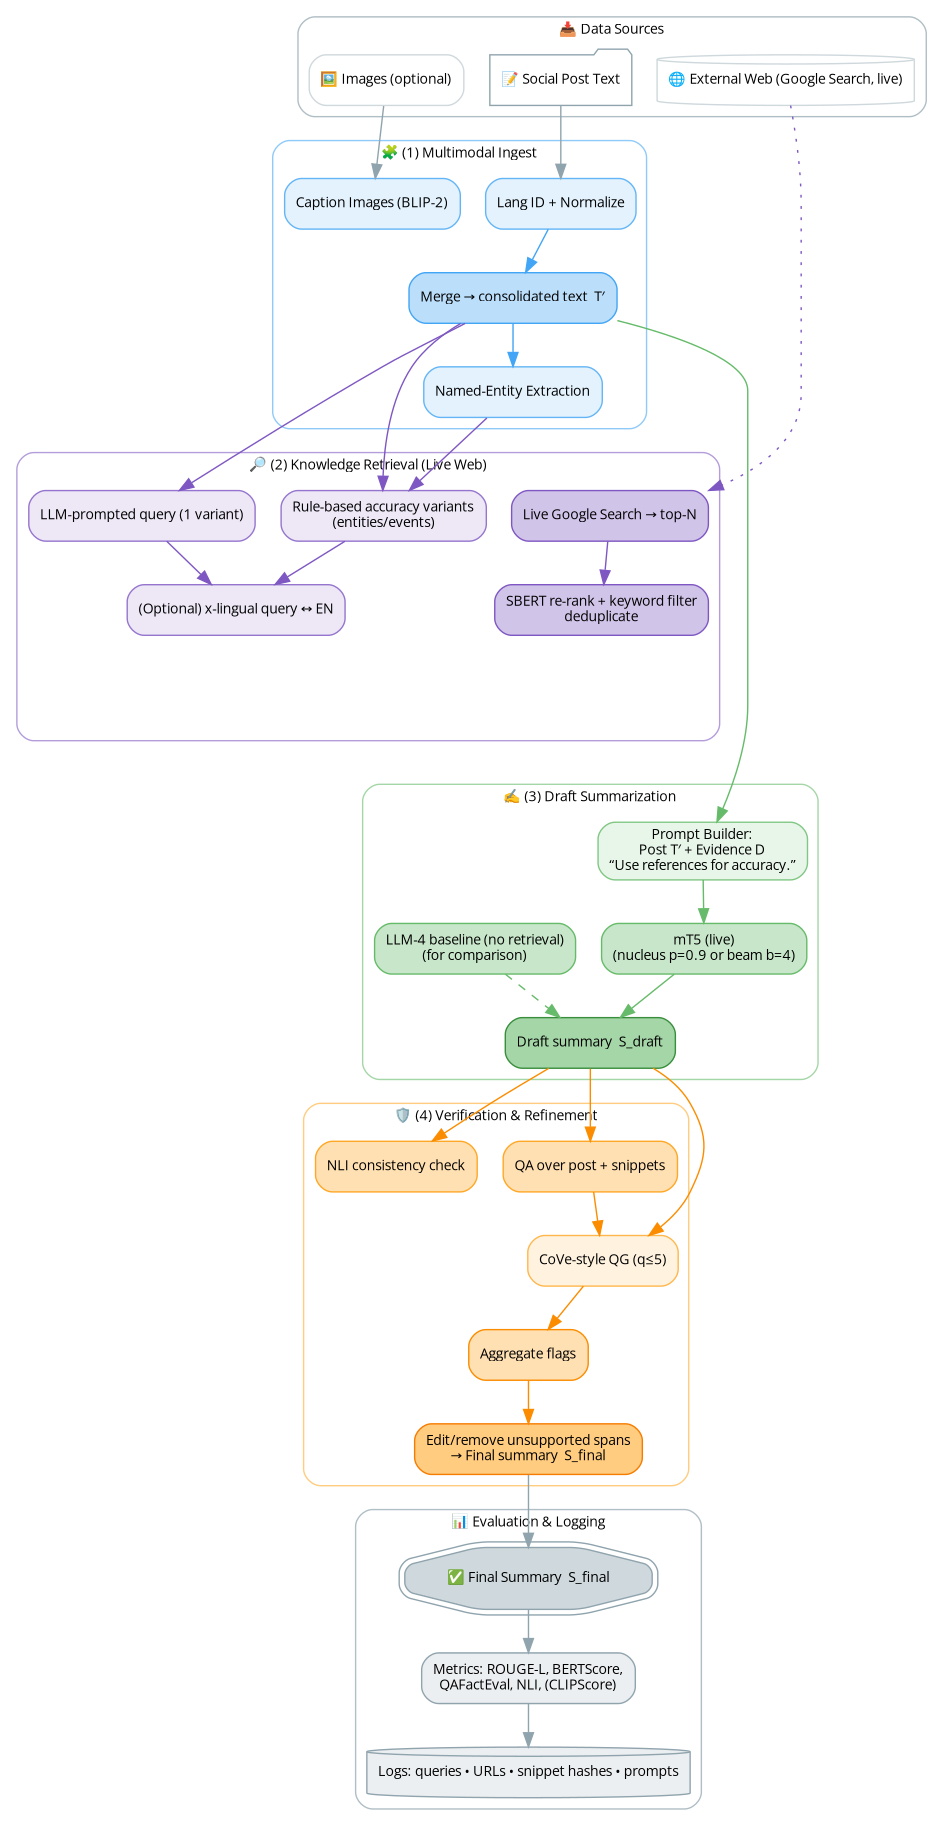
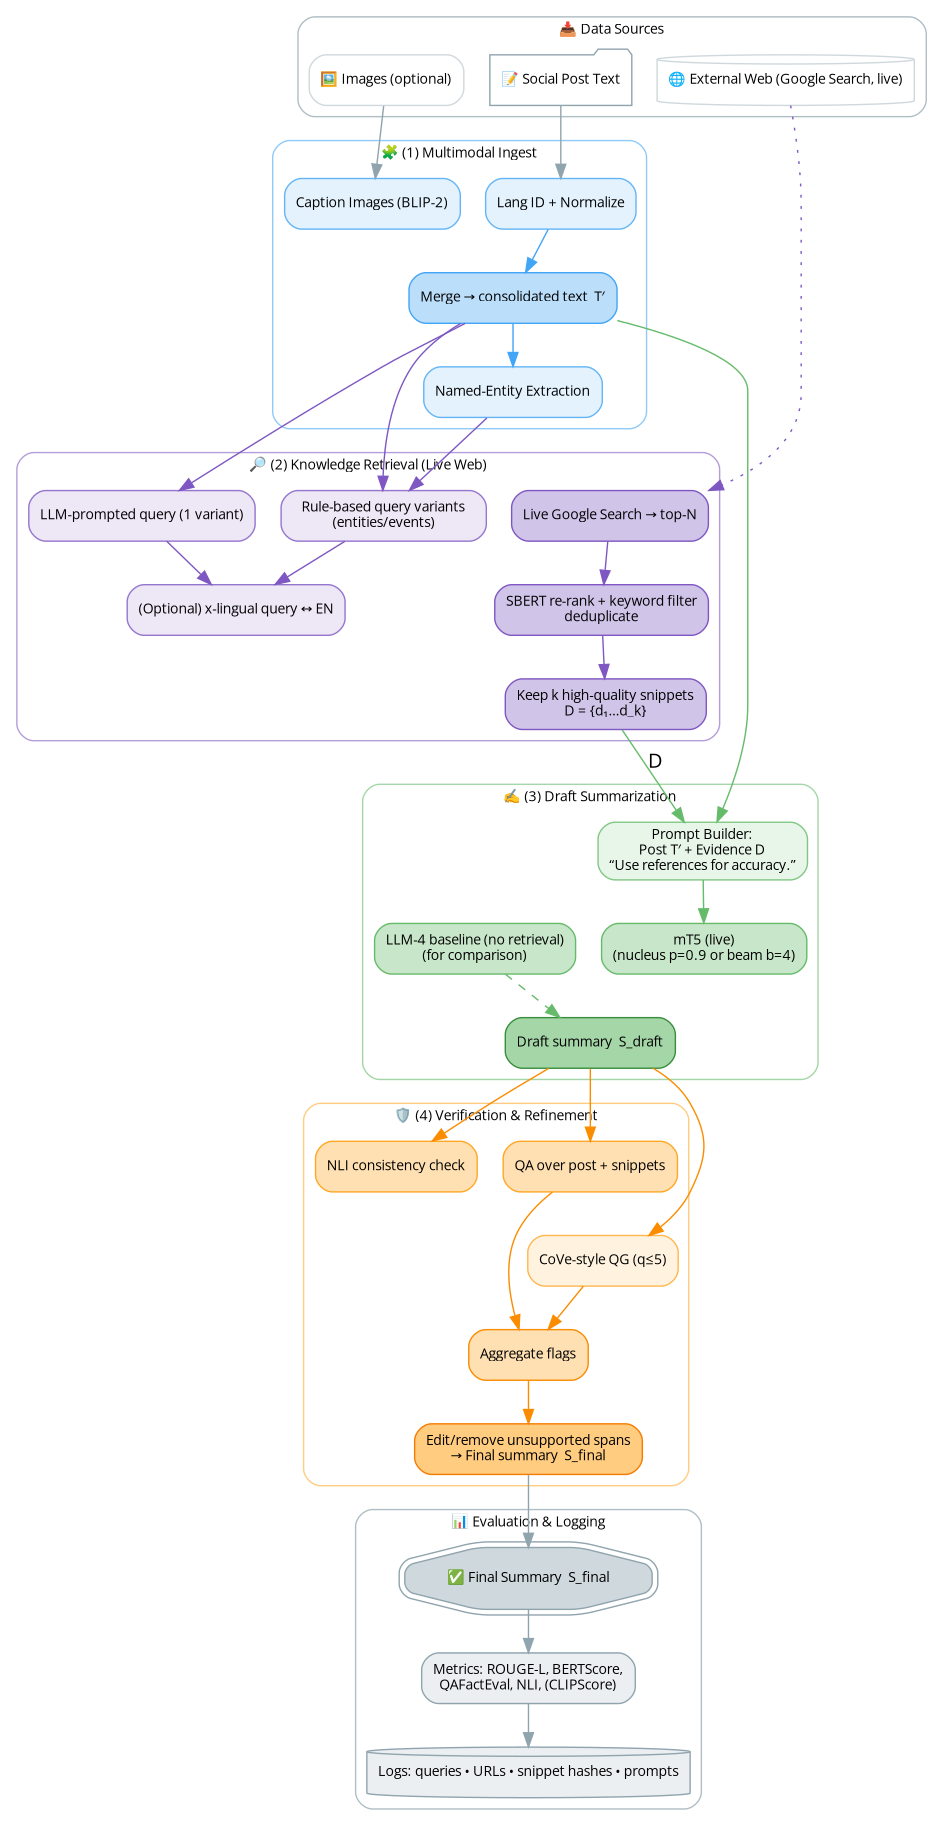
  digraph {
    fontname="Open Sans"
    fontsize=10
    nodesep=0.25
    rankdir=TB
    ranksep=0.40
    node [color="#90A4AE" fillcolor="#FFFFFF" fontname="Open Sans" fontsize=10 shape=rect style="filled,rounded"]
    edge [color="#7E57C2" fontname="Open Sans"]
    n1 [label="📝 Social Post Text" shape=folder]
    n2 [color="#CFD8DC" label="🖼️ Images (optional)"]
    n3 [color="#CFD8DC" label="🌐 External Web (Google Search, live)" shape=cylinder]
    n4 [color="#64B5F6" fillcolor="#E3F2FD" label="Lang ID + Normalize"]
    n5 [color="#64B5F6" fillcolor="#E3F2FD" label="Caption Images (BLIP-2)"]
    n6 [color="#42A5F5" fillcolor="#BBDEFB" label="Merge → consolidated text  T′"]
    n7 [color="#64B5F6" fillcolor="#E3F2FD" label="Named-Entity Extraction"]
-   n8 [color="#9575CD" fillcolor="#EDE7F6" label="Rule-based accuracy variants\n(entities/events)"]
+   n8 [color="#9575CD" fillcolor="#EDE7F6" label="Rule-based query variants\n(entities/events)"]
    n9 [color="#9575CD" fillcolor="#EDE7F6" label="LLM-prompted query (1 variant)"]
    n10 [color="#9575CD" fillcolor="#EDE7F6" label="(Optional) x-lingual query ↔ EN"]
    n11 [color="#7E57C2" fillcolor="#D1C4E9" label="Live Google Search → top-N"]
    n12 [color="#7E57C2" fillcolor="#D1C4E9" label="SBERT re-rank + keyword filter\ndeduplicate"]
+   n13 [color="#7E57C2" fillcolor="#D1C4E9" label="Keep k high-quality snippets\nD = {d₁…d_k}"]
    n14 [color="#81C784" fillcolor="#E8F5E9" label="Prompt Builder:\nPost T′ + Evidence D\n“Use references for accuracy.”"]
    n15 [color="#66BB6A" fillcolor="#C8E6C9" label="mT5 (live)\n(nucleus p=0.9 or beam b=4)"]
    n16 [color="#66BB6A" fillcolor="#C8E6C9" label="LLM-4 baseline (no retrieval)\n(for comparison)"]
    n17 [color="#388E3C" fillcolor="#A5D6A7" label="Draft summary  S_draft"]
    n18 [color="#FFB74D" fillcolor="#FFF3E0" label="CoVe-style QG (q≤5)"]
    n19 [color="#FFA726" fillcolor="#FFE0B2" label="QA over post + snippets"]
    n20 [color="#FFA726" fillcolor="#FFE0B2" label="NLI consistency check"]
    n21 [color="#FB8C00" fillcolor="#FFE0B2" label="Aggregate flags"]
    n22 [color="#F57C00" fillcolor="#FFCC80" label="Edit/remove unsupported spans\n→ Final summary  S_final"]
    n23 [fillcolor="#CFD8DC" label="✅ Final Summary  S_final" shape=doubleoctagon]
    n24 [fillcolor="#ECEFF1" label="Metrics: ROUGE-L, BERTScore,\nQAFactEval, NLI, (CLIPScore)"]
    n25 [fillcolor="#ECEFF1" label="Logs: queries • URLs • snippet hashes • prompts" shape=cylinder]
    subgraph cluster_1 {
      color="#B0BEC5"
      fillcolor="#F5F5F5"
      label="📥 Data Sources"
      style=rounded
      n1
      n2
      n3
    }
    subgraph cluster_2 {
      color="#90CAF9"
      fillcolor="#E3F2FD"
      label="🧩 (1) Multimodal Ingest"
      style=rounded
      n4
      n5
      n6
      n7
    }
    subgraph cluster_3 {
      color="#B39DDB"
      fillcolor="#EDE7F6"
      label="🔎 (2) Knowledge Retrieval (Live Web)"
      style=rounded
      n8
      n9
      n10
      n11
      n12
+     n13
    }
    subgraph cluster_4 {
      color="#A5D6A7"
      fillcolor="#E8F5E9"
      label="✍️ (3) Draft Summarization"
      style=rounded
      n14
      n15
      n16
      n17
    }
    subgraph cluster_5 {
      color="#FFCC80"
      fillcolor="#FFF3E0"
      label="🛡️ (4) Verification & Refinement"
      style=rounded
      n18
      n19
      n20
      n21
      n22
    }
    subgraph cluster_6 {
      color="#B0BEC5"
      fillcolor="#ECEFF1"
      label="📊 Evaluation & Logging"
      style=rounded
      n23
      n24
      n25
    }
    n1 -> n4 [color="#90A4AE"]
    n2 -> n5 [color="#90A4AE"]
    n3 -> n11 [style=dotted]
    n4 -> n6 [color="#42A5F5"]
    n6 -> n7 [color="#42A5F5"]
    n6 -> n8
    n6 -> n9
    n6 -> n14 [color="#66BB6A"]
    n7 -> n8
    n8 -> n10
    n9 -> n10
    n11 -> n12
+   n12 -> n13
+   n13 -> n14 [color="#66BB6A" label=D]
    n14 -> n15 [color="#66BB6A"]
-   n15 -> n17 [color="#66BB6A"]
    n16 -> n17 [color="#66BB6A" style=dashed]
    n17 -> n18 [color="#FB8C00"]
    n17 -> n19 [color="#FB8C00"]
    n17 -> n20 [color="#FB8C00"]
    n18 -> n21 [color="#FB8C00"]
-   n19 -> n18 [color="#FB8C00"]
+   n19 -> n21 [color="#FB8C00"]
    n21 -> n22 [color="#FB8C00"]
    n22 -> n23 [color="#90A4AE"]
    n23 -> n24 [color="#90A4AE"]
    n24 -> n25 [color="#90A4AE" style=solid]
  }
